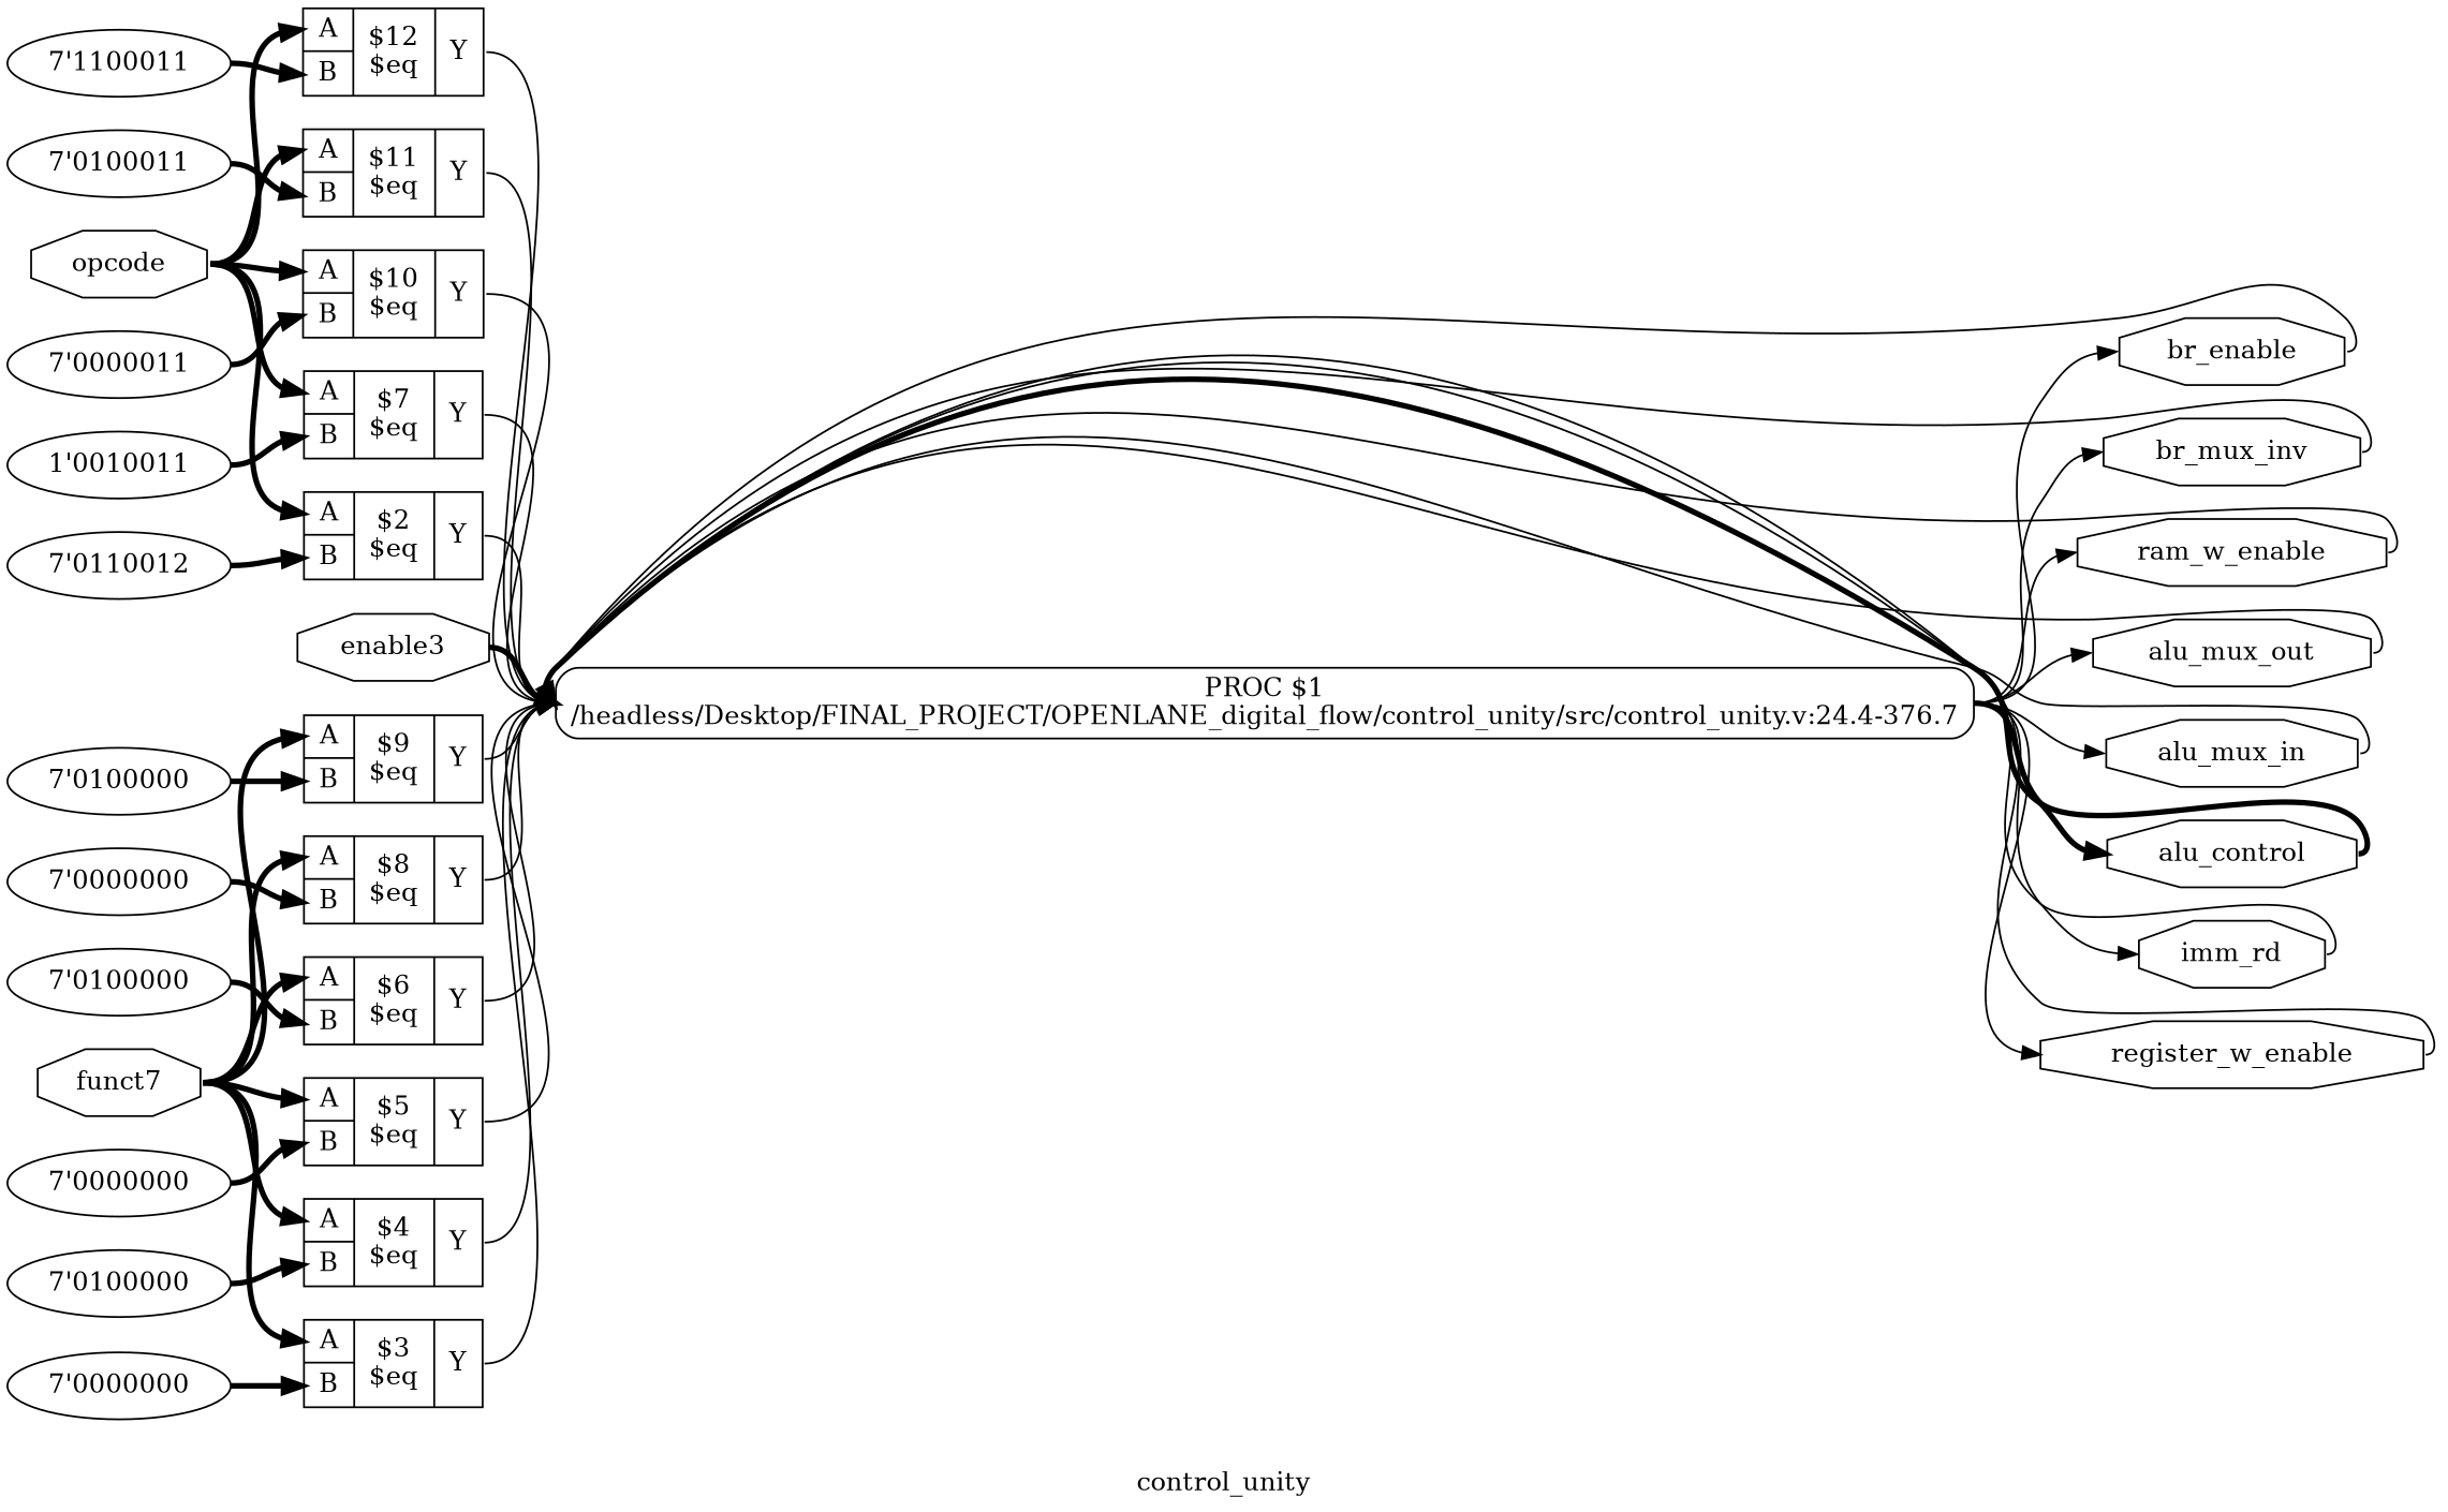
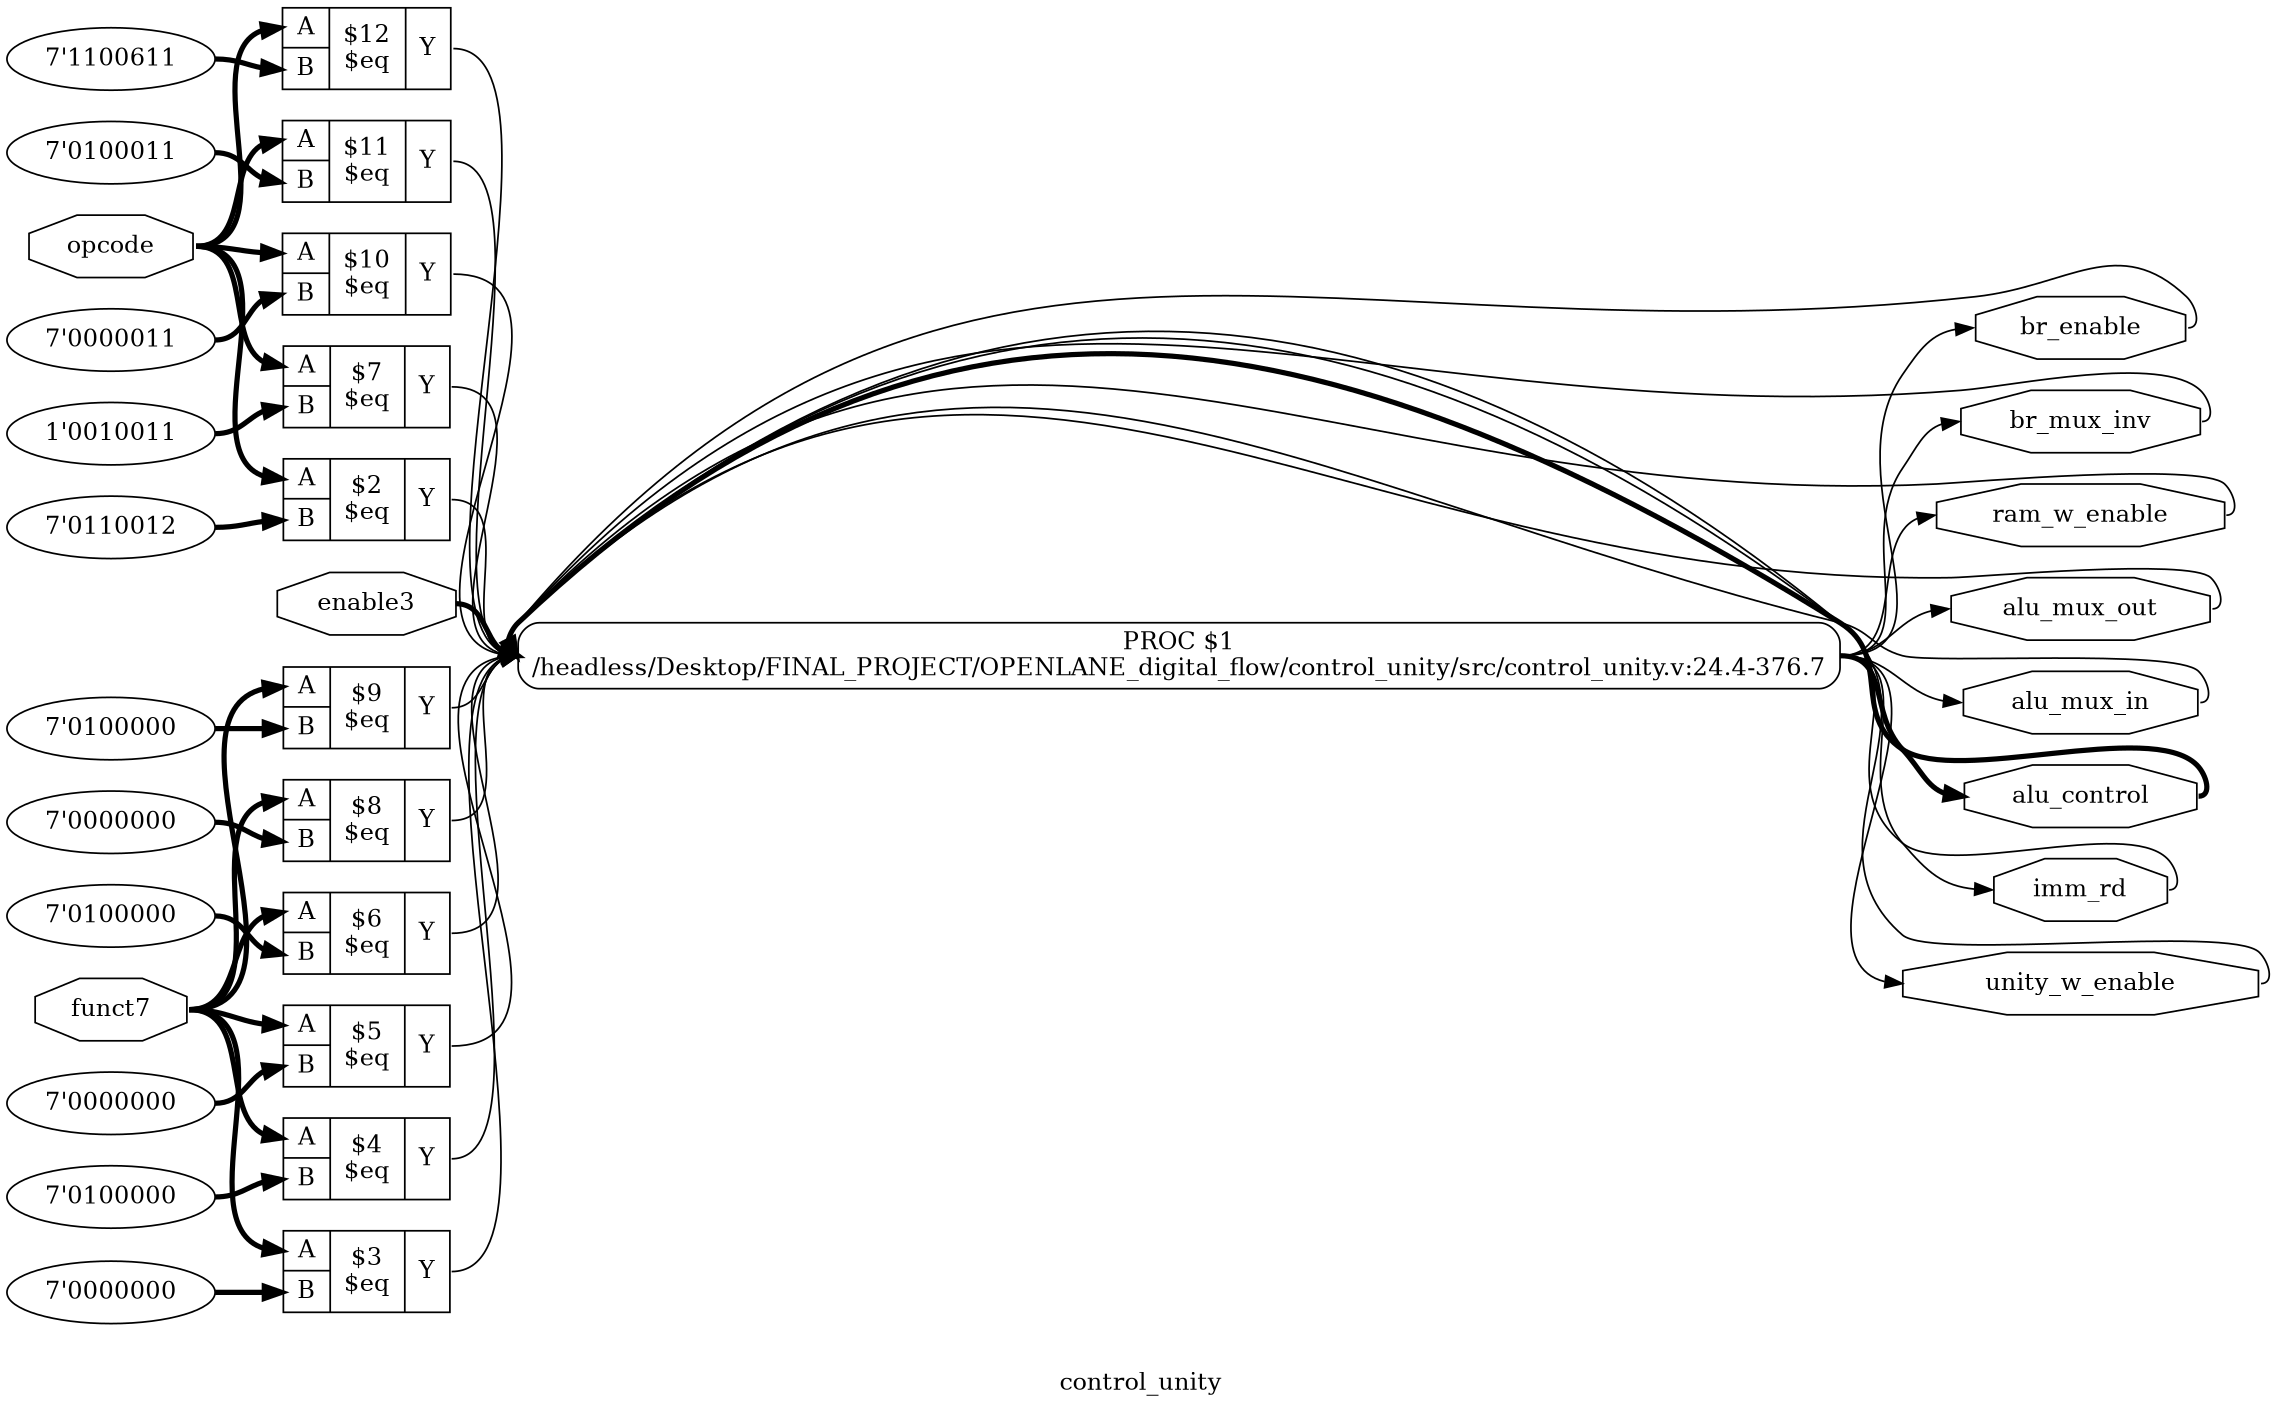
  digraph {
    label=control_unity
    rankdir=LR
    remincross=true
    edge [color=black headport=w tailport=e]
    n1 [label="PROC $1\n/headless/Desktop/FINAL_PROJECT/OPENLANE_digital_flow/control_unity/src/control_unity.v:24.4-376.7" shape=box style=rounded]
    n2 [color=black fontcolor=black label=br_enable shape=octagon]
    n3 [color=black fontcolor=black label=br_mux_inv shape=octagon]
    n4 [color=black fontcolor=black label=ram_w_enable shape=octagon]
    n5 [color=black fontcolor=black label=alu_mux_out shape=octagon]
    n6 [color=black fontcolor=black label=alu_mux_in shape=octagon]
    n7 [color=black fontcolor=black label=alu_control shape=octagon]
    n8 [color=black fontcolor=black label=imm_rd shape=octagon]
-   n9 [color=black fontcolor=black label=register_w_enable shape=octagon]
+   n9 [color=black fontcolor=black label=unity_w_enable shape=octagon]
    n10 [color=black fontcolor=black label=opcode shape=octagon]
    n11 [label="{{<p146> A|<p147> B}|$12\n$eq|{<p148> Y}}" shape=record]
    n12 [label="{{<p146> A|<p147> B}|$11\n$eq|{<p148> Y}}" shape=record]
    n13 [label="{{<p146> A|<p147> B}|$10\n$eq|{<p148> Y}}" shape=record]
    n14 [label="{{<p146> A|<p147> B}|$7\n$eq|{<p148> Y}}" shape=record]
    n15 [label="{{<p146> A|<p147> B}|$2\n$eq|{<p148> Y}}" shape=record]
    n16 [color=black fontcolor=black label=enable3 shape=octagon]
    n17 [color=black fontcolor=black label=funct7 shape=octagon]
    n18 [label="{{<p146> A|<p147> B}|$9\n$eq|{<p148> Y}}" shape=record]
    n19 [label="{{<p146> A|<p147> B}|$8\n$eq|{<p148> Y}}" shape=record]
    n20 [label="{{<p146> A|<p147> B}|$6\n$eq|{<p148> Y}}" shape=record]
    n21 [label="{{<p146> A|<p147> B}|$5\n$eq|{<p148> Y}}" shape=record]
    n22 [label="{{<p146> A|<p147> B}|$4\n$eq|{<p148> Y}}" shape=record]
    n23 [label="{{<p146> A|<p147> B}|$3\n$eq|{<p148> Y}}" shape=record]
-   n24 [label="7'1100011"]
+   n24 [label="7'1100611"]
    n25 [label="7'0100011"]
    n26 [label="7'0000011"]
    n27 [label="7'0100000"]
    n28 [label="7'0000000"]
    n29 [label="1'0010011"]
    n30 [label="7'0100000"]
    n31 [label="7'0000000"]
    n32 [label="7'0100000"]
    n33 [label="7'0000000"]
    n34 [label="7'0110012"]
    n1 -> n2
    n1 -> n3
    n1 -> n4
    n1 -> n5
    n1 -> n6
    n1 -> n7 [style="setlinewidth(3)"]
    n1 -> n8
    n1 -> n9
    n2 -> n1
    n3 -> n1
    n4 -> n1
    n5 -> n1
    n6 -> n1
    n7 -> n1 [style="setlinewidth(3)"]
    n8 -> n1
    n9 -> n1
    n10 -> n11 [headport="p146:w" style="setlinewidth(3)"]
    n10 -> n12 [headport="p146:w" style="setlinewidth(3)"]
    n10 -> n13 [headport="p146:w" style="setlinewidth(3)"]
    n10 -> n14 [headport="p146:w" style="setlinewidth(3)"]
    n10 -> n15 [headport="p146:w" style="setlinewidth(3)"]
    n11 -> n1 [tailport="p148:e"]
    n12 -> n1 [tailport="p148:e"]
    n13 -> n1 [tailport="p148:e"]
    n14 -> n1 [tailport="p148:e"]
    n15 -> n1 [tailport="p148:e"]
    n16 -> n1 [style="setlinewidth(3)"]
    n17 -> n18 [headport="p146:w" style="setlinewidth(3)"]
    n17 -> n19 [headport="p146:w" style="setlinewidth(3)"]
    n17 -> n20 [headport="p146:w" style="setlinewidth(3)"]
    n17 -> n21 [headport="p146:w" style="setlinewidth(3)"]
    n17 -> n22 [headport="p146:w" style="setlinewidth(3)"]
    n17 -> n23 [headport="p146:w" style="setlinewidth(3)"]
    n18 -> n1 [tailport="p148:e"]
    n19 -> n1 [tailport="p148:e"]
    n20 -> n1 [tailport="p148:e"]
    n21 -> n1 [tailport="p148:e"]
    n22 -> n1 [tailport="p148:e"]
    n23 -> n1 [tailport="p148:e"]
    n24 -> n11 [headport="p147:w" style="setlinewidth(3)"]
    n25 -> n12 [headport="p147:w" style="setlinewidth(3)"]
    n26 -> n13 [headport="p147:w" style="setlinewidth(3)"]
    n27 -> n18 [headport="p147:w" style="setlinewidth(3)"]
    n28 -> n19 [headport="p147:w" style="setlinewidth(3)"]
    n29 -> n14 [headport="p147:w" style="setlinewidth(3)"]
    n30 -> n20 [headport="p147:w" style="setlinewidth(3)"]
    n31 -> n21 [headport="p147:w" style="setlinewidth(3)"]
    n32 -> n22 [headport="p147:w" style="setlinewidth(3)"]
    n33 -> n23 [headport="p147:w" style="setlinewidth(3)"]
    n34 -> n15 [headport="p147:w" style="setlinewidth(3)"]
  }
